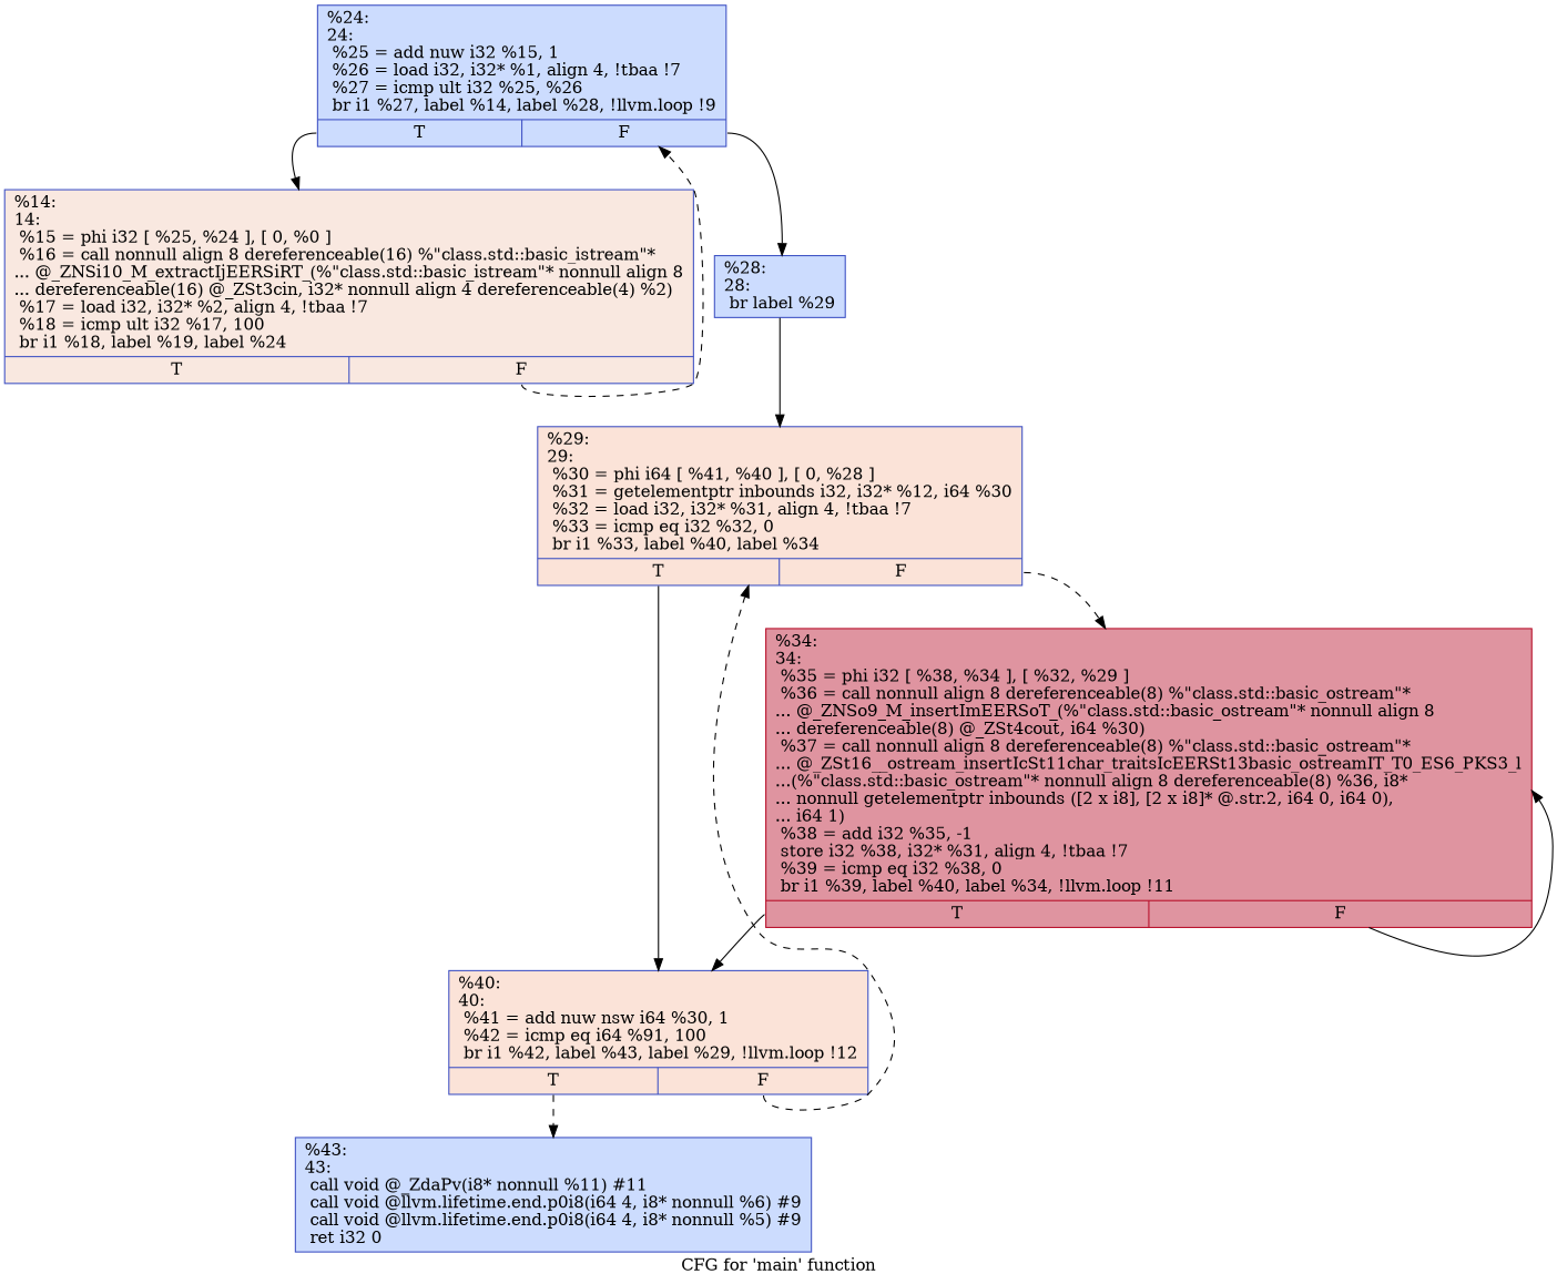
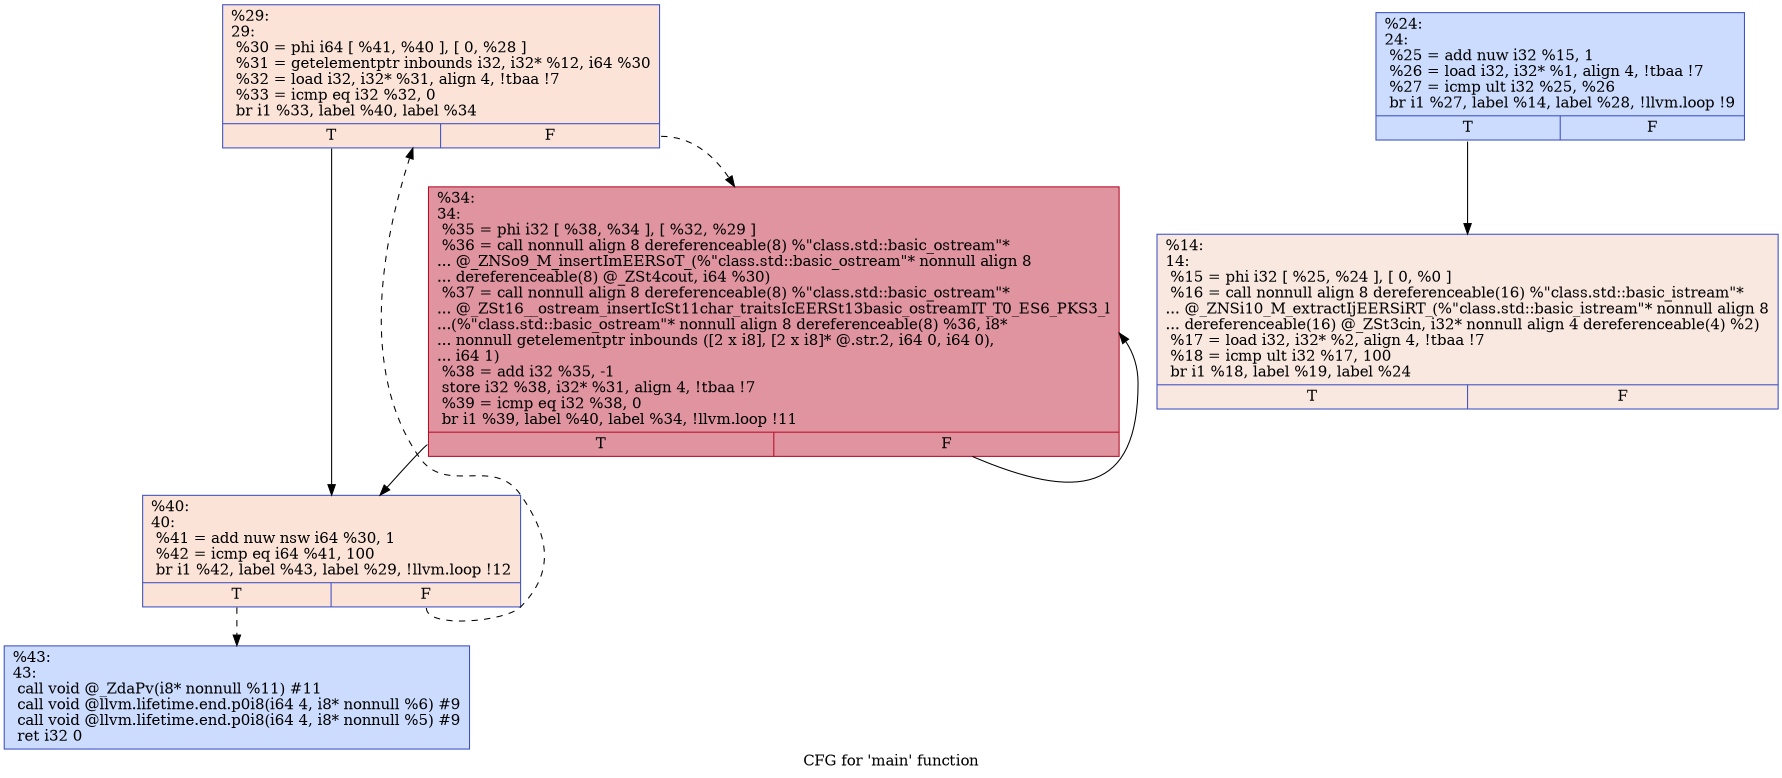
  digraph {
    label="CFG for 'main' function"
    node [color="#3d50c3ff" fillcolor="#8caffe70" shape=record style=filled]
    edge [style=solid tailport=s0]
-   n1 [label="{%28:\l28:                                               \l  br label %29\l}"]
    n2 [fillcolor="#f6bfa670" label="{%29:\l29:                                               \l  %30 = phi i64 [ %41, %40 ], [ 0, %28 ]\l  %31 = getelementptr inbounds i32, i32* %12, i64 %30\l  %32 = load i32, i32* %31, align 4, !tbaa !7\l  %33 = icmp eq i32 %32, 0\l  br i1 %33, label %40, label %34\l|{<s0>T|<s1>F}}"]
    n3 [fillcolor="#f1ccb870" label="{%14:\l14:                                               \l  %15 = phi i32 [ %25, %24 ], [ 0, %0 ]\l  %16 = call nonnull align 8 dereferenceable(16) %\"class.std::basic_istream\"*\l... @_ZNSi10_M_extractIjEERSiRT_(%\"class.std::basic_istream\"* nonnull align 8\l... dereferenceable(16) @_ZSt3cin, i32* nonnull align 4 dereferenceable(4) %2)\l  %17 = load i32, i32* %2, align 4, !tbaa !7\l  %18 = icmp ult i32 %17, 100\l  br i1 %18, label %19, label %24\l|{<s0>T|<s1>F}}"]
    n4 [label="{%24:\l24:                                               \l  %25 = add nuw i32 %15, 1\l  %26 = load i32, i32* %1, align 4, !tbaa !7\l  %27 = icmp ult i32 %25, %26\l  br i1 %27, label %14, label %28, !llvm.loop !9\l|{<s0>T|<s1>F}}"]
-   n5 [fillcolor="#f6bfa670" label="{%40:\l40:                                               \l  %41 = add nuw nsw i64 %30, 1\l  %42 = icmp eq i64 %91, 100\l  br i1 %42, label %43, label %29, !llvm.loop !12\l|{<s0>T|<s1>F}}"]
+   n5 [fillcolor="#f6bfa670" label="{%40:\l40:                                               \l  %41 = add nuw nsw i64 %30, 1\l  %42 = icmp eq i64 %41, 100\l  br i1 %42, label %43, label %29, !llvm.loop !12\l|{<s0>T|<s1>F}}"]
    n6 [color="#b70d28ff" fillcolor="#b70d2870" label="{%34:\l34:                                               \l  %35 = phi i32 [ %38, %34 ], [ %32, %29 ]\l  %36 = call nonnull align 8 dereferenceable(8) %\"class.std::basic_ostream\"*\l... @_ZNSo9_M_insertImEERSoT_(%\"class.std::basic_ostream\"* nonnull align 8\l... dereferenceable(8) @_ZSt4cout, i64 %30)\l  %37 = call nonnull align 8 dereferenceable(8) %\"class.std::basic_ostream\"*\l... @_ZSt16__ostream_insertIcSt11char_traitsIcEERSt13basic_ostreamIT_T0_ES6_PKS3_l\l...(%\"class.std::basic_ostream\"* nonnull align 8 dereferenceable(8) %36, i8*\l... nonnull getelementptr inbounds ([2 x i8], [2 x i8]* @.str.2, i64 0, i64 0),\l... i64 1)\l  %38 = add i32 %35, -1\l  store i32 %38, i32* %31, align 4, !tbaa !7\l  %39 = icmp eq i32 %38, 0\l  br i1 %39, label %40, label %34, !llvm.loop !11\l|{<s0>T|<s1>F}}"]
    n7 [label="{%43:\l43:                                               \l  call void @_ZdaPv(i8* nonnull %11) #11\l  call void @llvm.lifetime.end.p0i8(i64 4, i8* nonnull %6) #9\l  call void @llvm.lifetime.end.p0i8(i64 4, i8* nonnull %5) #9\l  ret i32 0\l}"]
-   n1 -> n2
    n2 -> n5
    n2 -> n6 [style=dashed tailport=s1]
-   n3 -> n4 [style=dashed tailport=s1]
-   n4 -> n1 [tailport=s1]
    n4 -> n3
    n5 -> n2 [style=dashed tailport=s1]
    n5 -> n7 [style=dashed]
    n6 -> n5
    n6 -> n6 [tailport=s1]
  }
